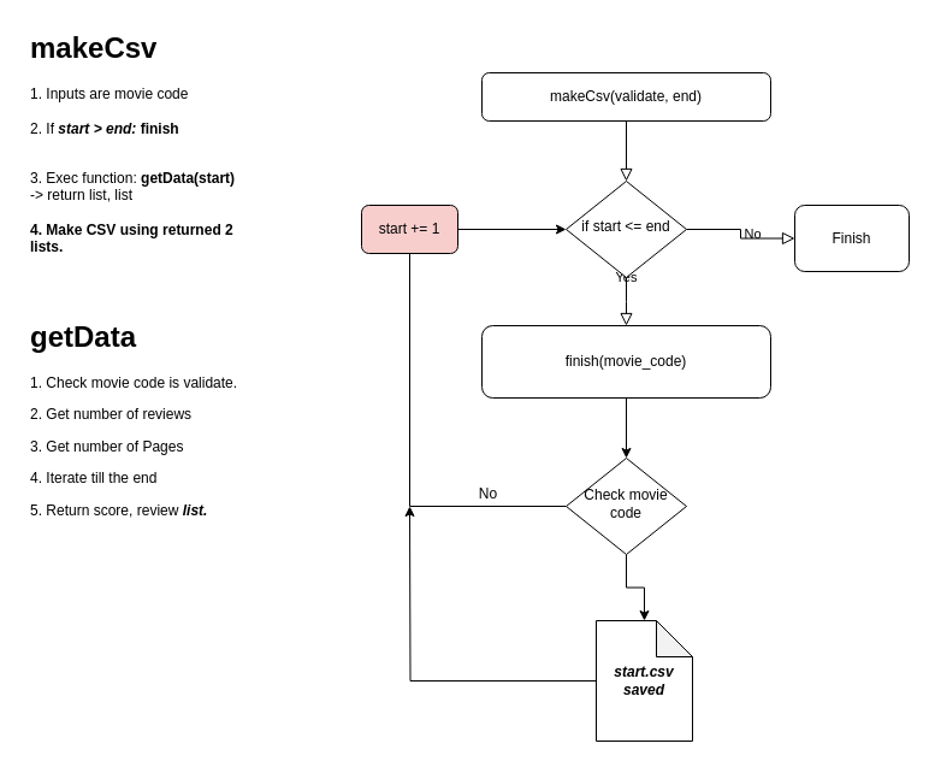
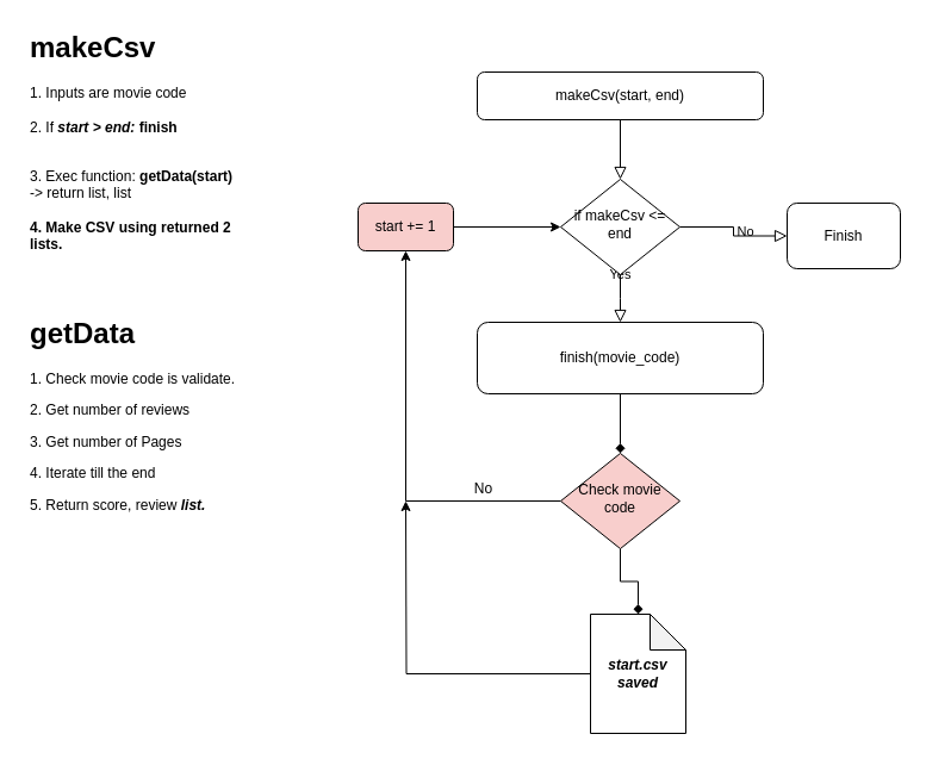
  <mxCell id="0" />
  <mxCell id="1" parent="0" />
  <mxCell id="2" value="" style="rounded=0;html=1;jettySize=auto;orthogonalLoop=1;fontSize=11;endArrow=block;endFill=0;endSize=8;strokeWidth=1;shadow=0;labelBackgroundColor=none;edgeStyle=orthogonalEdgeStyle;" parent="1" source="3" target="6" edge="1"><mxGeometry relative="1" as="geometry" /></mxCell>
- <mxCell id="3" value="makeCsv(validate, end)" style="rounded=1;whiteSpace=wrap;html=1;fontSize=12;glass=0;strokeWidth=1;shadow=0;" parent="1" vertex="1"><mxGeometry x="400" y="60" width="240" height="40" as="geometry" /></mxCell>
+ <mxCell id="3" value="makeCsv(start, end)" style="rounded=1;whiteSpace=wrap;html=1;fontSize=12;glass=0;strokeWidth=1;shadow=0;" parent="1" vertex="1"><mxGeometry x="400" y="60" width="240" height="40" as="geometry" /></mxCell>
  <mxCell id="4" value="Yes" style="rounded=0;html=1;jettySize=auto;orthogonalLoop=1;fontSize=11;endArrow=block;endFill=0;endSize=8;strokeWidth=1;shadow=0;labelBackgroundColor=none;edgeStyle=orthogonalEdgeStyle;" parent="1" source="6" edge="1"><mxGeometry y="20" relative="1" as="geometry"><mxPoint as="offset" /><mxPoint x="520" y="270" as="targetPoint" /></mxGeometry></mxCell>
  <mxCell id="5" value="No" style="edgeStyle=orthogonalEdgeStyle;rounded=0;html=1;jettySize=auto;orthogonalLoop=1;fontSize=11;endArrow=block;endFill=0;endSize=8;strokeWidth=1;shadow=0;labelBackgroundColor=none;" parent="1" source="6" target="7" edge="1"><mxGeometry y="10" relative="1" as="geometry"><mxPoint as="offset" /></mxGeometry></mxCell>
- <mxCell id="6" value="if start &amp;lt;= end" style="rhombus;whiteSpace=wrap;html=1;shadow=0;fontFamily=Helvetica;fontSize=12;align=center;strokeWidth=1;spacing=6;spacingTop=-4;" parent="1" vertex="1"><mxGeometry x="470" y="150" width="100" height="80" as="geometry" /></mxCell>
+ <mxCell id="6" value="if makeCsv &amp;lt;= end" style="rhombus;whiteSpace=wrap;html=1;shadow=0;fontFamily=Helvetica;fontSize=12;align=center;strokeWidth=1;spacing=6;spacingTop=-4;" parent="1" vertex="1"><mxGeometry x="470" y="150" width="100" height="80" as="geometry" /></mxCell>
  <mxCell id="7" value="Finish" style="rounded=1;whiteSpace=wrap;html=1;fontSize=12;glass=0;strokeWidth=1;shadow=0;" parent="1" vertex="1"><mxGeometry x="660" y="170" width="95" height="55" as="geometry" /></mxCell>
- <mxCell id="8" style="edgeStyle=orthogonalEdgeStyle;rounded=0;orthogonalLoop=1;jettySize=auto;html=1;entryX=0.5;entryY=0;entryDx=0;entryDy=0;" edge="1" parent="1" source="9" target="12"><mxGeometry relative="1" as="geometry" /></mxCell>
+ <mxCell id="8" style="edgeStyle=orthogonalEdgeStyle;rounded=0;orthogonalLoop=1;jettySize=auto;html=1;entryX=0.5;entryY=0;entryDx=0;entryDy=0;endArrow=diamond;" edge="1" parent="1" source="9" target="12"><mxGeometry relative="1" as="geometry" /></mxCell>
  <mxCell id="9" value="finish(movie_code)" style="rounded=1;whiteSpace=wrap;html=1;" vertex="1" parent="1"><mxGeometry x="400" y="270" width="240" height="60" as="geometry" /></mxCell>
- <mxCell id="10" style="edgeStyle=orthogonalEdgeStyle;rounded=0;orthogonalLoop=1;jettySize=auto;html=1;exitX=0.5;exitY=1;exitDx=0;exitDy=0;entryX=0.5;entryY=0;entryDx=0;entryDy=0;entryPerimeter=0;" edge="1" parent="1" source="12" target="19"><mxGeometry relative="1" as="geometry"><mxPoint x="520" y="505" as="targetPoint" /></mxGeometry></mxCell>
- <mxCell id="11" style="edgeStyle=orthogonalEdgeStyle;rounded=0;orthogonalLoop=1;jettySize=auto;html=1;exitX=0;exitY=0.5;exitDx=0;exitDy=0;entryX=0.5;entryY=1;entryDx=0;entryDy=0;endArrow=none;" edge="1" parent="1" source="12" target="15"><mxGeometry relative="1" as="geometry"><mxPoint x="340" y="220" as="targetPoint" /></mxGeometry></mxCell>
- <mxCell id="12" value="Check movie code" style="rhombus;whiteSpace=wrap;html=1;shadow=0;fontFamily=Helvetica;fontSize=12;align=center;strokeWidth=1;spacing=6;spacingTop=-4;" vertex="1" parent="1"><mxGeometry x="470" y="380" width="100" height="80" as="geometry" /></mxCell>
+ <mxCell id="10" style="edgeStyle=orthogonalEdgeStyle;rounded=0;orthogonalLoop=1;jettySize=auto;html=1;exitX=0.5;exitY=1;exitDx=0;exitDy=0;entryX=0.5;entryY=0;entryDx=0;entryDy=0;entryPerimeter=0;endArrow=diamond;" edge="1" parent="1" source="12" target="19"><mxGeometry relative="1" as="geometry"><mxPoint x="520" y="505" as="targetPoint" /></mxGeometry></mxCell>
+ <mxCell id="11" style="edgeStyle=orthogonalEdgeStyle;rounded=0;orthogonalLoop=1;jettySize=auto;html=1;exitX=0;exitY=0.5;exitDx=0;exitDy=0;entryX=0.5;entryY=1;entryDx=0;entryDy=0;" edge="1" parent="1" source="12" target="15"><mxGeometry relative="1" as="geometry"><mxPoint x="340" y="220" as="targetPoint" /></mxGeometry></mxCell>
+ <mxCell id="12" value="Check movie code" style="rhombus;whiteSpace=wrap;html=1;shadow=0;fontFamily=Helvetica;fontSize=12;align=center;strokeWidth=1;spacing=6;spacingTop=-4;fillColor=#f8cecc;" vertex="1" parent="1"><mxGeometry x="470" y="380" width="100" height="80" as="geometry" /></mxCell>
  <mxCell id="13" value="No" style="text;html=1;align=center;verticalAlign=middle;resizable=0;points=[];autosize=1;" vertex="1" parent="1"><mxGeometry x="390" y="400" width="30" height="20" as="geometry" /></mxCell>
  <mxCell id="14" style="edgeStyle=orthogonalEdgeStyle;rounded=0;orthogonalLoop=1;jettySize=auto;html=1;entryX=0;entryY=0.5;entryDx=0;entryDy=0;" edge="1" parent="1" source="15" target="6"><mxGeometry relative="1" as="geometry" /></mxCell>
  <mxCell id="15" value="start += 1" style="rounded=1;whiteSpace=wrap;html=1;fillColor=#f8cecc;" vertex="1" parent="1"><mxGeometry y="170" width="80" height="40" as="geometry" x="300" /></mxCell>
  <mxCell id="16" value="&lt;h1&gt;getData&lt;/h1&gt;&lt;p&gt;1. Check movie code is validate.&lt;/p&gt;&lt;p&gt;2. Get number of reviews&lt;/p&gt;&lt;p&gt;3. Get number of Pages&lt;/p&gt;&lt;p&gt;&lt;span&gt;4. Iterate till the end&lt;/span&gt;&lt;/p&gt;&lt;div&gt;5. Return score, review&amp;nbsp;&lt;b&gt;&lt;i&gt;list.&lt;/i&gt;&lt;/b&gt;&lt;/div&gt;" style="text;html=1;strokeColor=none;fillColor=none;spacing=5;spacingTop=-20;whiteSpace=wrap;overflow=hidden;rounded=0;" vertex="1" parent="1"><mxGeometry x="20" y="260" width="190" height="190" as="geometry" /></mxCell>
  <mxCell id="17" value="&lt;h1&gt;makeCsv&lt;/h1&gt;&lt;p&gt;1. Inputs are movie code&lt;br&gt;&lt;br&gt;2. If&amp;nbsp;&lt;i style=&quot;font-weight: bold&quot;&gt;start &amp;gt; end:&amp;nbsp;&lt;/i&gt;&lt;b&gt;finish&lt;/b&gt;&lt;br&gt;&lt;br&gt;&lt;/p&gt;&lt;div&gt;3. Exec function:&amp;nbsp;&lt;b&gt;getData(start)&lt;/b&gt;&lt;/div&gt;&lt;div&gt;-&amp;gt; return list, list&lt;/div&gt;&lt;div&gt;&lt;b&gt;&lt;br&gt;&lt;/b&gt;&lt;/div&gt;&lt;div&gt;&lt;b&gt;4. Make CSV using returned 2 lists.&lt;/b&gt;&lt;/div&gt;" style="text;html=1;strokeColor=none;fillColor=none;spacing=5;spacingTop=-20;whiteSpace=wrap;overflow=hidden;rounded=0;" vertex="1" parent="1"><mxGeometry x="20" y="20" width="180" height="210" as="geometry" /></mxCell>
  <mxCell id="18" style="edgeStyle=orthogonalEdgeStyle;rounded=0;orthogonalLoop=1;jettySize=auto;html=1;" edge="1" parent="1" source="19"><mxGeometry relative="1" as="geometry"><mxPoint x="340" y="420" as="targetPoint" /></mxGeometry></mxCell>
  <mxCell id="19" value="&lt;b&gt;&lt;i&gt;start.csv&lt;br&gt;saved&lt;br&gt;&lt;/i&gt;&lt;/b&gt;" style="shape=note;whiteSpace=wrap;html=1;backgroundOutline=1;darkOpacity=0.05;" vertex="1" parent="1"><mxGeometry x="495" y="515" width="80" height="100" as="geometry" /></mxCell>
